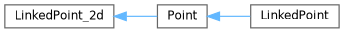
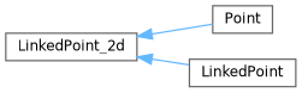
  digraph {
    rankdir=LR
    node [color=grey40 fillcolor=white fontname=Helvetica fontsize=10 shape=box style=filled]
    edge [color=steelblue1 dir=back fontname=Helvetica fontsize=10 labelfontname=Helvetica labelfontsize=10 style=solid]
    n1 [height=0.2 label=LinkedPoint_2d width=0.4]
    n2 [height=0.2 label=Point width=0.4]
    n3 [height=0.2 label=LinkedPoint width=0.4]
    n1 -> n2
-   n2 -> n3
+   n1 -> n3
  }
